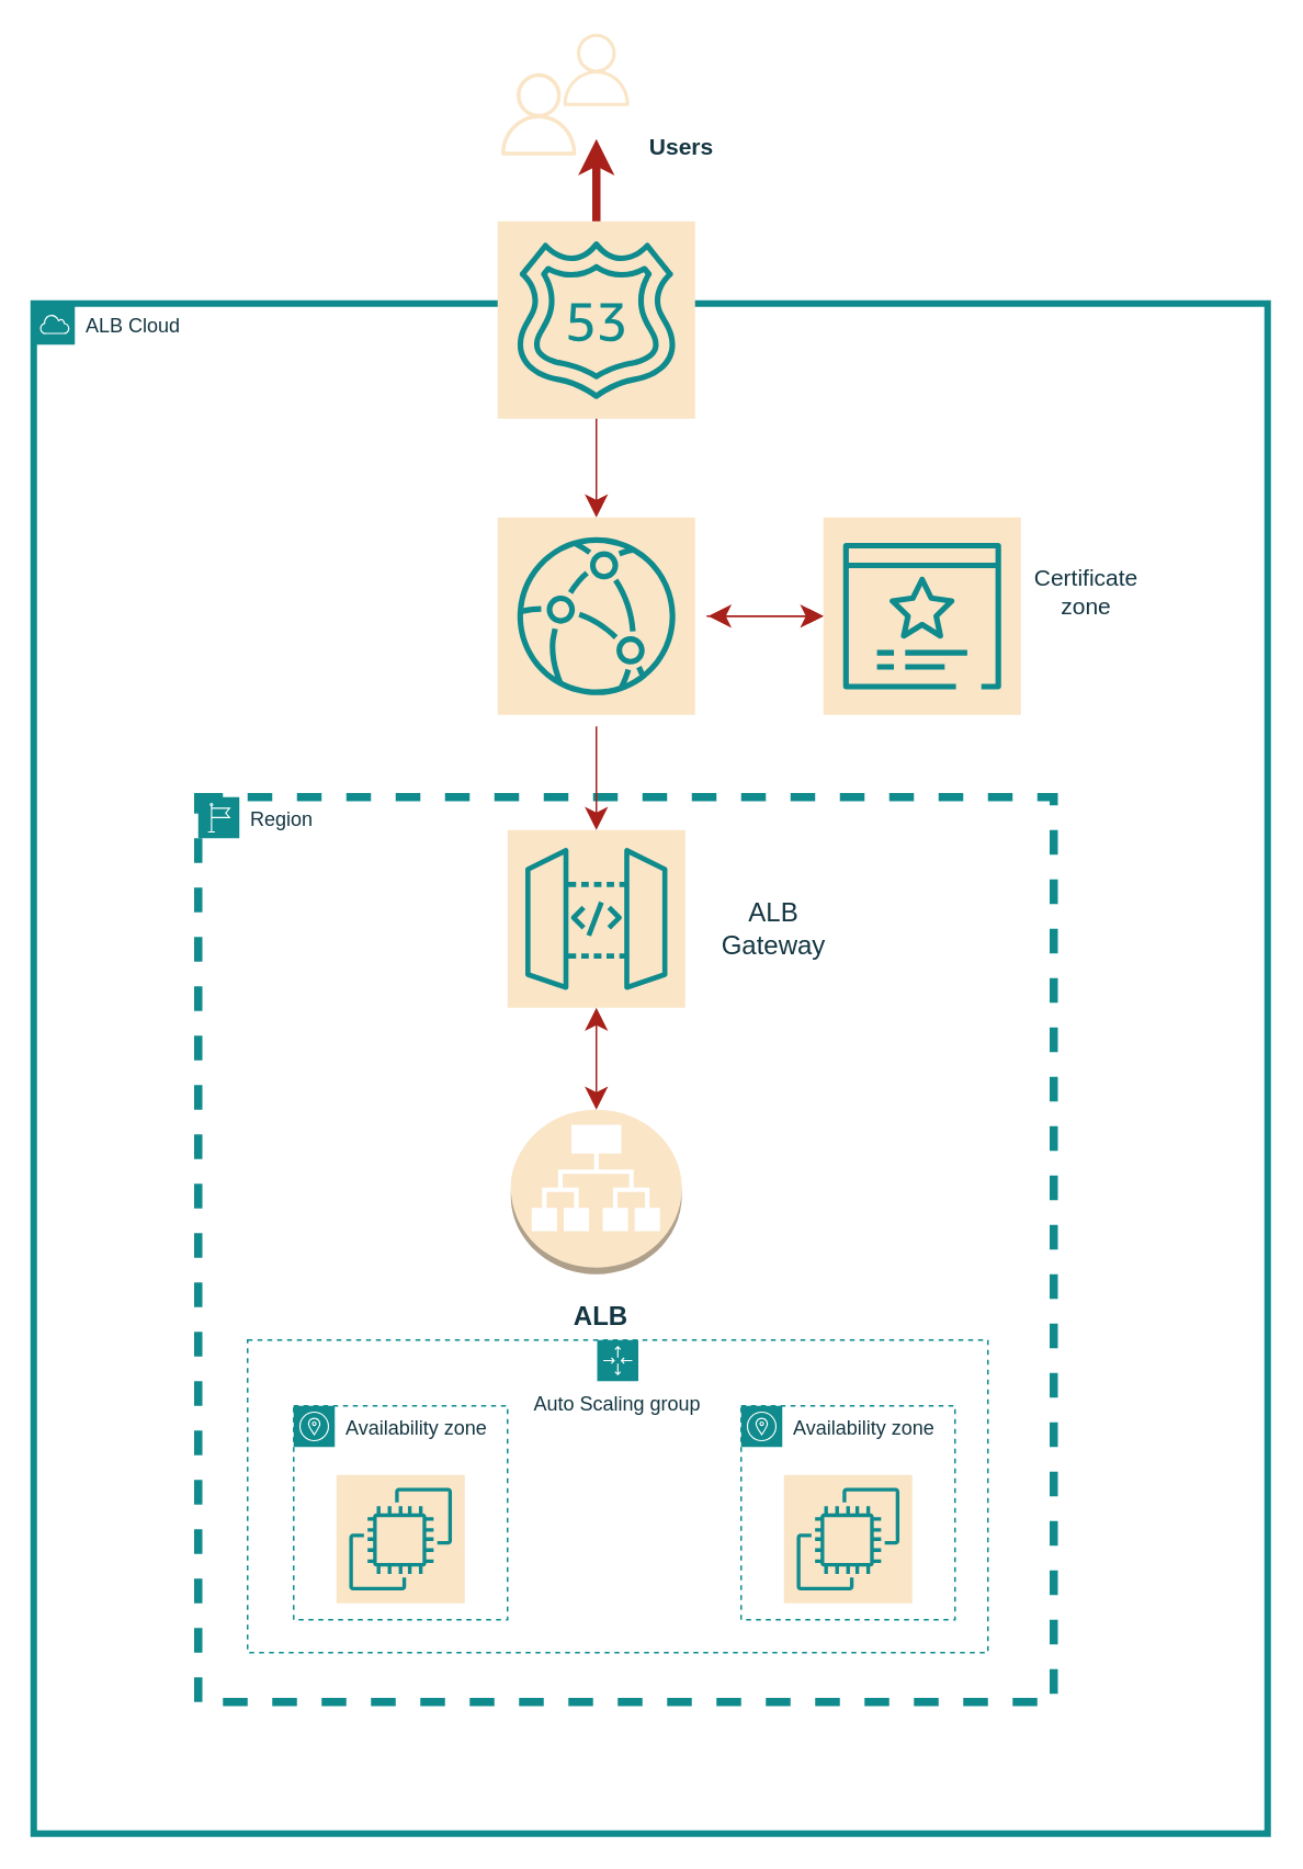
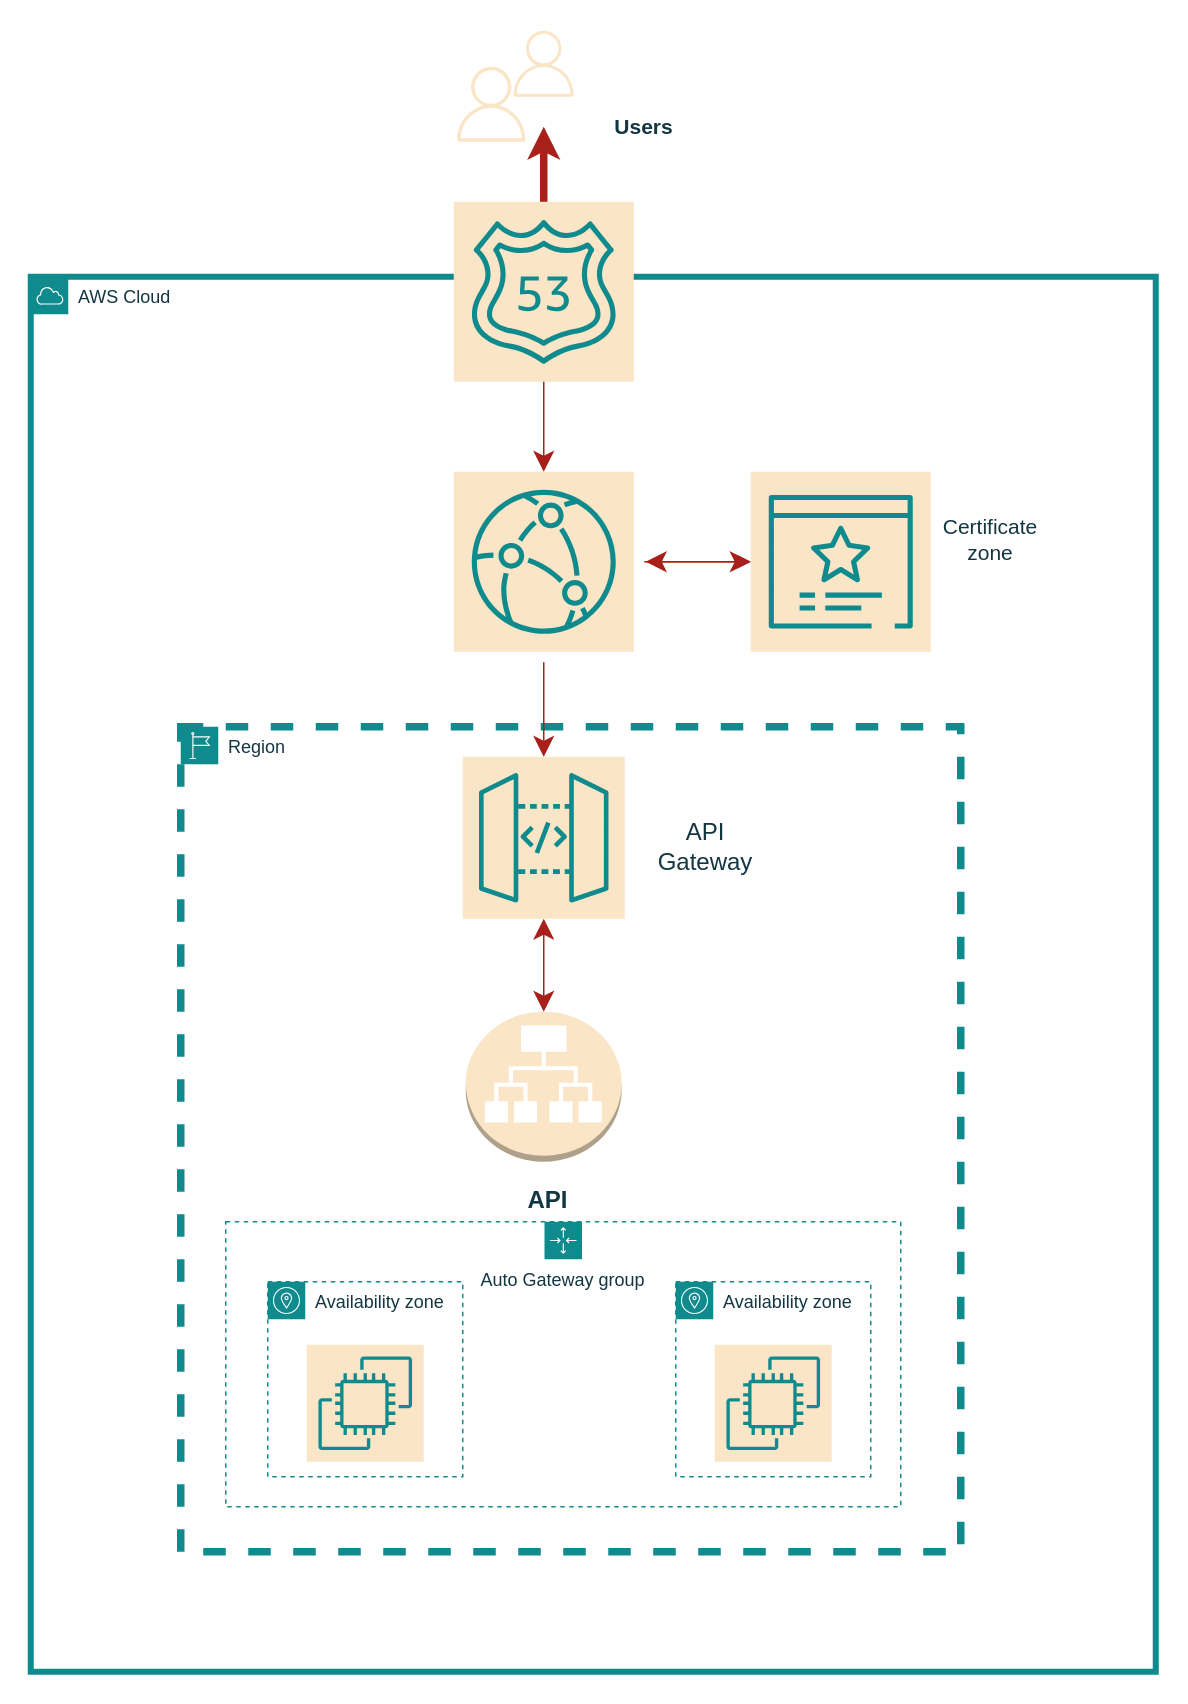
  <mxCell id="0" />
  <mxCell id="1" parent="0" />
  <mxCell id="2" value="" style="outlineConnect=0;fontColor=#143642;fillColor=#FAE5C7;strokeColor=none;dashed=0;verticalLabelPosition=bottom;verticalAlign=top;align=center;html=1;fontSize=12;fontStyle=0;aspect=fixed;pointerEvents=1;shape=mxgraph.aws4.user;labelBackgroundColor=none;rounded=0;" parent="1" vertex="1"><mxGeometry x="302" y="44" width="50" height="50" as="geometry" /></mxCell>
  <mxCell id="3" value="" style="outlineConnect=0;fontColor=#143642;fillColor=#FAE5C7;strokeColor=none;dashed=0;verticalLabelPosition=bottom;verticalAlign=top;align=center;html=1;fontSize=12;fontStyle=0;aspect=fixed;pointerEvents=1;shape=mxgraph.aws4.user;labelBackgroundColor=none;rounded=0;" parent="1" vertex="1"><mxGeometry x="340" y="20" width="44" height="44" as="geometry" /></mxCell>
- <mxCell id="4" value="ALB Cloud" style="outlineConnect=0;html=1;whiteSpace=wrap;fontSize=12;fontStyle=0;shape=mxgraph.aws4.group;grIcon=mxgraph.aws4.group_aws_cloud;strokeColor=#0F8B8D;fillColor=none;verticalAlign=top;align=left;spacingLeft=30;fontColor=#143642;dashed=0;strokeWidth=4;labelBackgroundColor=none;rounded=0;" parent="1" vertex="1"><mxGeometry x="20" y="184" width="750" height="930" as="geometry" /></mxCell>
+ <mxCell id="4" value="AWS Cloud" style="outlineConnect=0;html=1;whiteSpace=wrap;fontSize=12;fontStyle=0;shape=mxgraph.aws4.group;grIcon=mxgraph.aws4.group_aws_cloud;strokeColor=#0F8B8D;fillColor=none;verticalAlign=top;align=left;spacingLeft=30;fontColor=#143642;dashed=0;strokeWidth=4;labelBackgroundColor=none;rounded=0;" parent="1" vertex="1"><mxGeometry x="20" y="184" width="750" height="930" as="geometry" /></mxCell>
  <mxCell id="5" value="" style="points=[[0,0,0],[0.25,0,0],[0.5,0,0],[0.75,0,0],[1,0,0],[0,1,0],[0.25,1,0],[0.5,1,0],[0.75,1,0],[1,1,0],[0,0.25,0],[0,0.5,0],[0,0.75,0],[1,0.25,0],[1,0.5,0],[1,0.75,0]];outlineConnect=0;fontColor=#143642;fillColor=#FAE5C7;strokeColor=#0F8B8D;dashed=0;verticalLabelPosition=bottom;verticalAlign=top;align=center;html=1;fontSize=12;fontStyle=0;aspect=fixed;shape=mxgraph.aws4.resourceIcon;resIcon=mxgraph.aws4.route_53;labelBackgroundColor=none;rounded=0;" parent="1" vertex="1"><mxGeometry x="302" y="134" width="120" height="120" as="geometry" /></mxCell>
  <mxCell id="6" value="" style="endArrow=classic;html=1;rounded=0;exitX=0.5;exitY=0;exitDx=0;exitDy=0;exitPerimeter=0;strokeWidth=5;labelBackgroundColor=none;strokeColor=#A8201A;fontColor=default;" parent="1" source="5" edge="1"><mxGeometry width="50" height="50" relative="1" as="geometry"><mxPoint x="480" y="394" as="sourcePoint" /><mxPoint x="362" y="84" as="targetPoint" /></mxGeometry></mxCell>
  <mxCell id="7" value="" style="edgeStyle=orthogonalEdgeStyle;rounded=0;orthogonalLoop=1;jettySize=auto;html=1;labelBackgroundColor=none;strokeColor=#A8201A;fontColor=default;" parent="1" source="8" target="23" edge="1"><mxGeometry relative="1" as="geometry" /></mxCell>
  <mxCell id="8" value="" style="points=[[0,0,0],[0.25,0,0],[0.5,0,0],[0.75,0,0],[1,0,0],[0,1,0],[0.25,1,0],[0.5,1,0],[0.75,1,0],[1,1,0],[0,0.25,0],[0,0.5,0],[0,0.75,0],[1,0.25,0],[1,0.5,0],[1,0.75,0]];outlineConnect=0;fontColor=#143642;fillColor=#FAE5C7;strokeColor=#0F8B8D;dashed=0;verticalLabelPosition=bottom;verticalAlign=top;align=center;html=1;fontSize=12;fontStyle=0;aspect=fixed;shape=mxgraph.aws4.resourceIcon;resIcon=mxgraph.aws4.cloudfront;strokeWidth=1;perimeterSpacing=7;labelBackgroundColor=none;rounded=0;" parent="1" vertex="1"><mxGeometry x="302" y="314" width="120" height="120" as="geometry" /></mxCell>
  <mxCell id="9" value="Region" style="points=[[0,0],[0.25,0],[0.5,0],[0.75,0],[1,0],[1,0.25],[1,0.5],[1,0.75],[1,1],[0.75,1],[0.5,1],[0.25,1],[0,1],[0,0.75],[0,0.5],[0,0.25]];outlineConnect=0;html=1;whiteSpace=wrap;fontSize=12;fontStyle=0;container=1;pointerEvents=0;collapsible=0;recursiveResize=0;shape=mxgraph.aws4.group;grIcon=mxgraph.aws4.group_region;strokeColor=#0F8B8D;fillColor=none;verticalAlign=top;align=left;spacingLeft=30;fontColor=#143642;dashed=1;strokeWidth=5;labelBackgroundColor=none;rounded=0;" parent="1" vertex="1"><mxGeometry x="120" y="484" width="520" height="550" as="geometry" /></mxCell>
  <mxCell id="10" value="" style="points=[[0,0,0],[0.25,0,0],[0.5,0,0],[0.75,0,0],[1,0,0],[0,1,0],[0.25,1,0],[0.5,1,0],[0.75,1,0],[1,1,0],[0,0.25,0],[0,0.5,0],[0,0.75,0],[1,0.25,0],[1,0.5,0],[1,0.75,0]];outlineConnect=0;fontColor=#143642;fillColor=#FAE5C7;strokeColor=#0F8B8D;dashed=0;verticalLabelPosition=bottom;verticalAlign=top;align=center;html=1;fontSize=12;fontStyle=0;aspect=fixed;shape=mxgraph.aws4.resourceIcon;resIcon=mxgraph.aws4.api_gateway;labelBackgroundColor=none;rounded=0;" parent="9" vertex="1"><mxGeometry x="188" y="20" width="108" height="108" as="geometry" /></mxCell>
- <mxCell id="11" value="&lt;font style=&quot;font-size: 16px;&quot;&gt;ALB Gateway&lt;/font&gt;" style="text;html=1;strokeColor=none;fillColor=none;align=center;verticalAlign=middle;whiteSpace=wrap;rounded=0;labelBackgroundColor=none;fontColor=#143642;" parent="9" vertex="1"><mxGeometry x="320" y="65" width="60" height="30" as="geometry" /></mxCell>
+ <mxCell id="11" value="&lt;font style=&quot;font-size: 16px;&quot;&gt;API Gateway&lt;/font&gt;" style="text;html=1;strokeColor=none;fillColor=none;align=center;verticalAlign=middle;whiteSpace=wrap;rounded=0;labelBackgroundColor=none;fontColor=#143642;" parent="9" vertex="1"><mxGeometry x="320" y="65" width="60" height="30" as="geometry" /></mxCell>
  <mxCell id="12" value="" style="outlineConnect=0;dashed=0;verticalLabelPosition=bottom;verticalAlign=top;align=center;html=1;shape=mxgraph.aws3.application_load_balancer;fillColor=#FAE5C7;labelBackgroundColor=none;strokeColor=#0F8B8D;fontColor=#143642;rounded=0;" parent="1" vertex="1"><mxGeometry x="310" y="674" width="104" height="100" as="geometry" /></mxCell>
- <mxCell id="13" value="Auto Scaling group" style="points=[[0,0],[0.25,0],[0.5,0],[0.75,0],[1,0],[1,0.25],[1,0.5],[1,0.75],[1,1],[0.75,1],[0.5,1],[0.25,1],[0,1],[0,0.75],[0,0.5],[0,0.25]];outlineConnect=0;html=1;whiteSpace=wrap;fontSize=12;fontStyle=0;container=1;pointerEvents=0;collapsible=0;recursiveResize=0;shape=mxgraph.aws4.groupCenter;grIcon=mxgraph.aws4.group_auto_scaling_group;grStroke=1;strokeColor=#0F8B8D;fillColor=none;verticalAlign=top;align=center;fontColor=#143642;dashed=1;spacingTop=25;labelBackgroundColor=none;rounded=0;" parent="1" vertex="1"><mxGeometry x="150" y="814" width="450" height="190" as="geometry" /></mxCell>
+ <mxCell id="13" value="Auto Gateway group" style="points=[[0,0],[0.25,0],[0.5,0],[0.75,0],[1,0],[1,0.25],[1,0.5],[1,0.75],[1,1],[0.75,1],[0.5,1],[0.25,1],[0,1],[0,0.75],[0,0.5],[0,0.25]];outlineConnect=0;html=1;whiteSpace=wrap;fontSize=12;fontStyle=0;container=1;pointerEvents=0;collapsible=0;recursiveResize=0;shape=mxgraph.aws4.groupCenter;grIcon=mxgraph.aws4.group_auto_scaling_group;grStroke=1;strokeColor=#0F8B8D;fillColor=none;verticalAlign=top;align=center;fontColor=#143642;dashed=1;spacingTop=25;labelBackgroundColor=none;rounded=0;" parent="1" vertex="1"><mxGeometry x="150" y="814" width="450" height="190" as="geometry" /></mxCell>
  <mxCell id="14" value="Availability zone" style="outlineConnect=0;html=1;whiteSpace=wrap;fontSize=12;fontStyle=0;shape=mxgraph.aws4.group;grIcon=mxgraph.aws4.group_availability_zone;strokeColor=#0F8B8D;fillColor=none;verticalAlign=top;align=left;spacingLeft=30;fontColor=#143642;dashed=1;labelBackgroundColor=none;rounded=0;" parent="13" vertex="1"><mxGeometry x="28" y="40" width="130" height="130" as="geometry" /></mxCell>
  <mxCell id="15" value="Availability zone" style="outlineConnect=0;html=1;whiteSpace=wrap;fontSize=12;fontStyle=0;shape=mxgraph.aws4.group;grIcon=mxgraph.aws4.group_availability_zone;strokeColor=#0F8B8D;fillColor=none;verticalAlign=top;align=left;spacingLeft=30;fontColor=#143642;dashed=1;labelBackgroundColor=none;rounded=0;" parent="13" vertex="1"><mxGeometry x="300" y="40" width="130" height="130" as="geometry" /></mxCell>
  <mxCell id="16" value="" style="points=[[0,0,0],[0.25,0,0],[0.5,0,0],[0.75,0,0],[1,0,0],[0,1,0],[0.25,1,0],[0.5,1,0],[0.75,1,0],[1,1,0],[0,0.25,0],[0,0.5,0],[0,0.75,0],[1,0.25,0],[1,0.5,0],[1,0.75,0]];outlineConnect=0;fontColor=#143642;fillColor=#FAE5C7;strokeColor=#0F8B8D;dashed=0;verticalLabelPosition=bottom;verticalAlign=top;align=center;html=1;fontSize=12;fontStyle=0;aspect=fixed;shape=mxgraph.aws4.resourceIcon;resIcon=mxgraph.aws4.ec2;labelBackgroundColor=none;rounded=0;" parent="13" vertex="1"><mxGeometry x="54" y="82" width="78" height="78" as="geometry" /></mxCell>
  <mxCell id="17" value="" style="points=[[0,0,0],[0.25,0,0],[0.5,0,0],[0.75,0,0],[1,0,0],[0,1,0],[0.25,1,0],[0.5,1,0],[0.75,1,0],[1,1,0],[0,0.25,0],[0,0.5,0],[0,0.75,0],[1,0.25,0],[1,0.5,0],[1,0.75,0]];outlineConnect=0;fontColor=#143642;fillColor=#FAE5C7;strokeColor=#0F8B8D;dashed=0;verticalLabelPosition=bottom;verticalAlign=top;align=center;html=1;fontSize=12;fontStyle=0;aspect=fixed;shape=mxgraph.aws4.resourceIcon;resIcon=mxgraph.aws4.ec2;labelBackgroundColor=none;rounded=0;" parent="13" vertex="1"><mxGeometry x="326" y="82" width="78" height="78" as="geometry" /></mxCell>
- <mxCell id="18" value="&lt;font style=&quot;font-size: 16px;&quot;&gt;&lt;b&gt;ALB&lt;/b&gt;&lt;/font&gt;" style="text;html=1;strokeColor=none;fillColor=none;align=center;verticalAlign=middle;whiteSpace=wrap;rounded=0;strokeWidth=5;labelBackgroundColor=none;fontColor=#143642;" parent="1" vertex="1"><mxGeometry x="335" y="784" width="60" height="30" as="geometry" /></mxCell>
+ <mxCell id="18" value="&lt;font style=&quot;font-size: 16px;&quot;&gt;&lt;b&gt;API&lt;/b&gt;&lt;/font&gt;" style="text;html=1;strokeColor=none;fillColor=none;align=center;verticalAlign=middle;whiteSpace=wrap;rounded=0;strokeWidth=5;labelBackgroundColor=none;fontColor=#143642;" parent="1" vertex="1"><mxGeometry x="335" y="784" width="60" height="30" as="geometry" /></mxCell>
  <mxCell id="19" value="" style="endArrow=classic;startArrow=classic;html=1;rounded=0;entryX=0.5;entryY=1;entryDx=0;entryDy=0;entryPerimeter=0;endSize=11;startSize=11;labelBackgroundColor=none;strokeColor=#A8201A;fontColor=default;" parent="1" source="12" target="10" edge="1"><mxGeometry width="50" height="50" relative="1" as="geometry"><mxPoint x="480" y="744" as="sourcePoint" /><mxPoint x="530" y="694" as="targetPoint" /></mxGeometry></mxCell>
  <mxCell id="20" value="" style="endArrow=classic;html=1;rounded=0;endSize=11;startSize=11;entryX=0.5;entryY=0;entryDx=0;entryDy=0;entryPerimeter=0;exitX=0.5;exitY=1;exitDx=0;exitDy=0;exitPerimeter=0;labelBackgroundColor=none;strokeColor=#A8201A;fontColor=default;" parent="1" source="8" target="10" edge="1"><mxGeometry width="50" height="50" relative="1" as="geometry"><mxPoint x="480" y="744" as="sourcePoint" /><mxPoint x="530" y="694" as="targetPoint" /></mxGeometry></mxCell>
  <mxCell id="21" value="" style="endArrow=classic;html=1;rounded=0;endSize=11;startSize=11;exitX=0.5;exitY=1;exitDx=0;exitDy=0;exitPerimeter=0;labelBackgroundColor=none;strokeColor=#A8201A;fontColor=default;" parent="1" source="5" edge="1"><mxGeometry width="50" height="50" relative="1" as="geometry"><mxPoint x="372" y="451" as="sourcePoint" /><mxPoint x="362" y="314" as="targetPoint" /></mxGeometry></mxCell>
- <mxCell id="22" value="&lt;b&gt;&lt;font style=&quot;font-size: 14px;&quot;&gt;Users&lt;/font&gt;&lt;/b&gt;" style="text;html=1;strokeColor=none;fillColor=none;align=center;verticalAlign=middle;whiteSpace=wrap;rounded=0;labelBackgroundColor=none;fontColor=#143642;" parent="1" vertex="1"><mxGeometry x="384" y="74" width="60" height="30" as="geometry" /></mxCell>
+ <mxCell id="22" value="&lt;b&gt;&lt;font style=&quot;font-size: 14px;&quot;&gt;Users&lt;/font&gt;&lt;/b&gt;" style="text;html=1;strokeColor=none;fillColor=none;align=center;verticalAlign=middle;whiteSpace=wrap;rounded=0;labelBackgroundColor=none;fontColor=#143642;" parent="1" vertex="1"><mxGeometry x="399" y="69" width="60" height="30" as="geometry" /></mxCell>
  <mxCell id="23" value="" style="points=[[0,0,0],[0.25,0,0],[0.5,0,0],[0.75,0,0],[1,0,0],[0,1,0],[0.25,1,0],[0.5,1,0],[0.75,1,0],[1,1,0],[0,0.25,0],[0,0.5,0],[0,0.75,0],[1,0.25,0],[1,0.5,0],[1,0.75,0]];outlineConnect=0;fontColor=#143642;fillColor=#FAE5C7;strokeColor=#0F8B8D;dashed=0;verticalLabelPosition=bottom;verticalAlign=top;align=center;html=1;fontSize=12;fontStyle=0;aspect=fixed;shape=mxgraph.aws4.resourceIcon;resIcon=mxgraph.aws4.certificate_manager_3;labelBackgroundColor=none;rounded=0;" parent="1" vertex="1"><mxGeometry x="500" y="314" width="120" height="120" as="geometry" /></mxCell>
  <mxCell id="24" value="" style="endArrow=classic;startArrow=classic;html=1;rounded=0;entryX=0;entryY=0.5;entryDx=0;entryDy=0;entryPerimeter=0;endSize=11;startSize=11;labelBackgroundColor=none;strokeColor=#A8201A;fontColor=default;" parent="1" target="23" edge="1"><mxGeometry width="50" height="50" relative="1" as="geometry"><mxPoint x="430" y="374" as="sourcePoint" /><mxPoint x="414" y="622" as="targetPoint" /></mxGeometry></mxCell>
  <mxCell id="25" value="&lt;font style=&quot;font-size: 14px;&quot;&gt;Certificate zone&lt;/font&gt;" style="text;html=1;strokeColor=none;fillColor=none;align=center;verticalAlign=middle;whiteSpace=wrap;rounded=0;labelBackgroundColor=none;fontColor=#143642;" parent="1" vertex="1"><mxGeometry x="630" y="344" width="60" height="30" as="geometry" /></mxCell>
